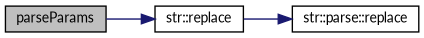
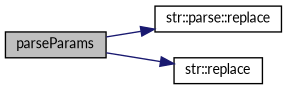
  digraph {
    fontname=Lato
    rankdir=LR
    node [color=black fillcolor=white fontname=Lato fontsize=10 shape=record style=filled]
    edge [color=midnightblue fontname=Lato fontsize=10 labelfontname=Helvetica labelfontsize=10 style=solid]
    n1 [fillcolor=grey75 fontcolor=black height=0.2 label=parseParams width=0.4]
    n2 [height=0.2 label="str::parse::replace" width=0.4]
    n3 [height=0.2 label="str::replace" width=0.4]
-   n3 -> n2
+   n1 -> n2
    n1 -> n3
  }
